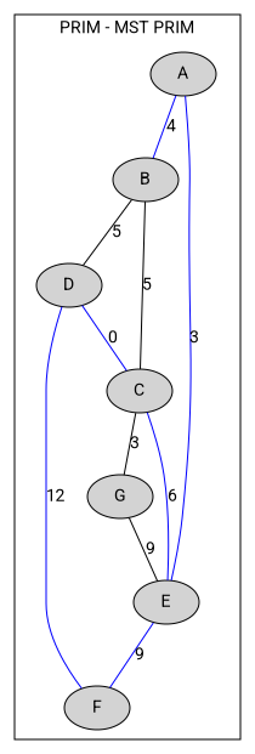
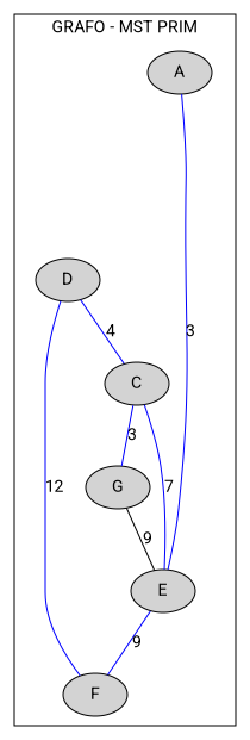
  graph {
    fontname=Roboto
    rankdir=TB
    node [fontname=Roboto style=filled]
    edge [color=blue fontname=Roboto]
    A
-   B
    D
    C
    F
    E
    G
    subgraph cluster_1 {
-     label="PRIM - MST PRIM"
+     label="GRAFO - MST PRIM"
      A
-     B
      D
      C
      F
      E
      G
    }
-   A -- B [label=4]
    A -- E [label=3]
-   B -- D [label=5 color=""]
-   B -- C [label=5 color=""]
-   D -- C [label=0]
+   D -- C [label=4]
    D -- F [label=12]
-   C -- E [label=6]
-   C -- G [color=black label=3]
+   C -- E [label=7]
+   C -- G [label=3]
    E -- F [label=9]
    G -- E [label=9 color=""]
  }
